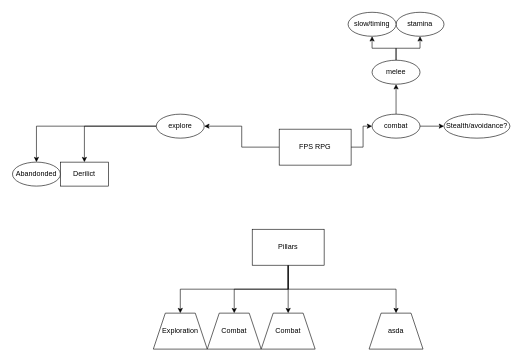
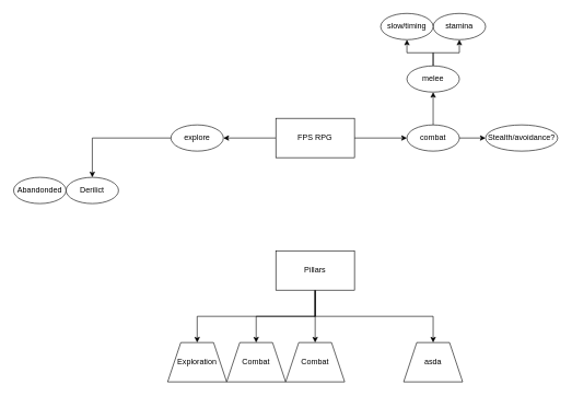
  <mxCell id="0" />
  <mxCell id="1" parent="0" />
  <mxCell id="2" value="" style="edgeStyle=orthogonalEdgeStyle;rounded=0;orthogonalLoop=1;jettySize=auto;html=1;" edge="1" parent="1" source="4" target="7"><mxGeometry relative="1" as="geometry" /></mxCell>
  <mxCell id="3" value="" style="edgeStyle=orthogonalEdgeStyle;rounded=0;orthogonalLoop=1;jettySize=auto;html=1;" edge="1" parent="1" source="4" target="12"><mxGeometry relative="1" as="geometry" /></mxCell>
- <mxCell id="4" value="FPS RPG" style="rounded=0;whiteSpace=wrap;html=1;" vertex="1" parent="1"><mxGeometry x="465" y="215" width="120" height="60" as="geometry" /></mxCell>
- <mxCell id="5" value="" style="edgeStyle=orthogonalEdgeStyle;rounded=0;orthogonalLoop=1;jettySize=auto;html=1;" edge="1" parent="1" source="7" target="8"><mxGeometry relative="1" as="geometry" /></mxCell>
+ <mxCell id="4" value="FPS RPG" style="rounded=0;whiteSpace=wrap;html=1;" vertex="1" parent="1"><mxGeometry x="420" y="180" width="120" height="60" as="geometry" /></mxCell>
  <mxCell id="6" value="" style="edgeStyle=orthogonalEdgeStyle;rounded=0;orthogonalLoop=1;jettySize=auto;html=1;" edge="1" parent="1" source="7" target="9"><mxGeometry relative="1" as="geometry" /></mxCell>
  <mxCell id="7" value="explore" style="ellipse;whiteSpace=wrap;html=1;rounded=0;" vertex="1" parent="1"><mxGeometry x="260" y="190" width="80" height="40" as="geometry" /></mxCell>
  <mxCell id="8" value="Abandonded" style="ellipse;whiteSpace=wrap;html=1;rounded=0;" vertex="1" parent="1"><mxGeometry x="20" y="270" width="80" height="40" as="geometry" /></mxCell>
- <mxCell id="9" value="Derilict" style="whiteSpace=wrap;html=1;rounded=0;" vertex="1" parent="1"><mxGeometry x="100" y="270" width="80" height="40" as="geometry" /></mxCell>
+ <mxCell id="9" value="Derilict" style="ellipse;whiteSpace=wrap;html=1;rounded=0;" vertex="1" parent="1"><mxGeometry x="100" y="270" width="80" height="40" as="geometry" /></mxCell>
  <mxCell id="10" value="" style="edgeStyle=orthogonalEdgeStyle;rounded=0;orthogonalLoop=1;jettySize=auto;html=1;" edge="1" parent="1" source="12" target="15"><mxGeometry relative="1" as="geometry" /></mxCell>
  <mxCell id="11" value="" style="edgeStyle=orthogonalEdgeStyle;rounded=0;orthogonalLoop=1;jettySize=auto;html=1;" edge="1" parent="1" source="12" target="18"><mxGeometry relative="1" as="geometry" /></mxCell>
  <mxCell id="12" value="combat" style="ellipse;whiteSpace=wrap;html=1;rounded=0;" vertex="1" parent="1"><mxGeometry x="620" y="190" width="80" height="40" as="geometry" /></mxCell>
  <mxCell id="13" value="" style="edgeStyle=orthogonalEdgeStyle;rounded=0;orthogonalLoop=1;jettySize=auto;html=1;" edge="1" parent="1" source="15" target="16"><mxGeometry relative="1" as="geometry" /></mxCell>
  <mxCell id="14" value="" style="edgeStyle=orthogonalEdgeStyle;rounded=0;orthogonalLoop=1;jettySize=auto;html=1;" edge="1" parent="1" source="15" target="17"><mxGeometry relative="1" as="geometry" /></mxCell>
  <mxCell id="15" value="melee" style="ellipse;whiteSpace=wrap;html=1;rounded=0;" vertex="1" parent="1"><mxGeometry x="620" y="100" width="80" height="40" as="geometry" /></mxCell>
  <mxCell id="16" value="stamina" style="ellipse;whiteSpace=wrap;html=1;rounded=0;" vertex="1" parent="1"><mxGeometry x="660" y="20" width="80" height="40" as="geometry" /></mxCell>
  <mxCell id="17" value="slow/timing" style="ellipse;whiteSpace=wrap;html=1;rounded=0;" vertex="1" parent="1"><mxGeometry x="580" y="20" width="80" height="40" as="geometry" /></mxCell>
  <mxCell id="18" value="Stealth/avoidance?" style="ellipse;whiteSpace=wrap;html=1;rounded=0;" vertex="1" parent="1"><mxGeometry x="740" y="190" width="110" height="40" as="geometry" /></mxCell>
  <mxCell id="19" value="" style="edgeStyle=orthogonalEdgeStyle;rounded=0;orthogonalLoop=1;jettySize=auto;html=1;" edge="1" parent="1" source="23" target="24"><mxGeometry relative="1" as="geometry"><Array as="points"><mxPoint x="480" y="482" /><mxPoint x="300" y="482" /></Array></mxGeometry></mxCell>
  <mxCell id="20" style="edgeStyle=orthogonalEdgeStyle;rounded=0;orthogonalLoop=1;jettySize=auto;html=1;exitX=0.5;exitY=1;exitDx=0;exitDy=0;entryX=0.5;entryY=0;entryDx=0;entryDy=0;" edge="1" parent="1" source="23" target="25"><mxGeometry relative="1" as="geometry" /></mxCell>
  <mxCell id="21" style="edgeStyle=orthogonalEdgeStyle;rounded=0;orthogonalLoop=1;jettySize=auto;html=1;exitX=0.5;exitY=1;exitDx=0;exitDy=0;entryX=0.5;entryY=0;entryDx=0;entryDy=0;" edge="1" parent="1" source="23" target="26"><mxGeometry relative="1" as="geometry" /></mxCell>
  <mxCell id="22" style="edgeStyle=orthogonalEdgeStyle;rounded=0;orthogonalLoop=1;jettySize=auto;html=1;exitX=0.5;exitY=1;exitDx=0;exitDy=0;entryX=0.5;entryY=0;entryDx=0;entryDy=0;" edge="1" parent="1" source="23" target="27"><mxGeometry relative="1" as="geometry" /></mxCell>
  <mxCell id="23" value="Pillars" style="rounded=0;whiteSpace=wrap;html=1;" vertex="1" parent="1"><mxGeometry x="420" y="382" width="120" height="60" as="geometry" /></mxCell>
  <mxCell id="24" value="Exploration" style="shape=trapezoid;perimeter=trapezoidPerimeter;whiteSpace=wrap;html=1;fixedSize=1;rounded=0;" vertex="1" parent="1"><mxGeometry x="255" y="522" width="90" height="60" as="geometry" /></mxCell>
  <mxCell id="25" value="Combat" style="shape=trapezoid;perimeter=trapezoidPerimeter;whiteSpace=wrap;html=1;fixedSize=1;rounded=0;" vertex="1" parent="1"><mxGeometry x="345" y="522" width="90" height="60" as="geometry" /></mxCell>
  <mxCell id="26" value="Combat" style="shape=trapezoid;perimeter=trapezoidPerimeter;whiteSpace=wrap;html=1;fixedSize=1;rounded=0;" vertex="1" parent="1"><mxGeometry x="435" y="522" width="90" height="60" as="geometry" /></mxCell>
  <mxCell id="27" value="asda" style="shape=trapezoid;perimeter=trapezoidPerimeter;whiteSpace=wrap;html=1;fixedSize=1;rounded=0;" vertex="1" parent="1"><mxGeometry x="615" y="522" width="90" height="60" as="geometry" /></mxCell>
